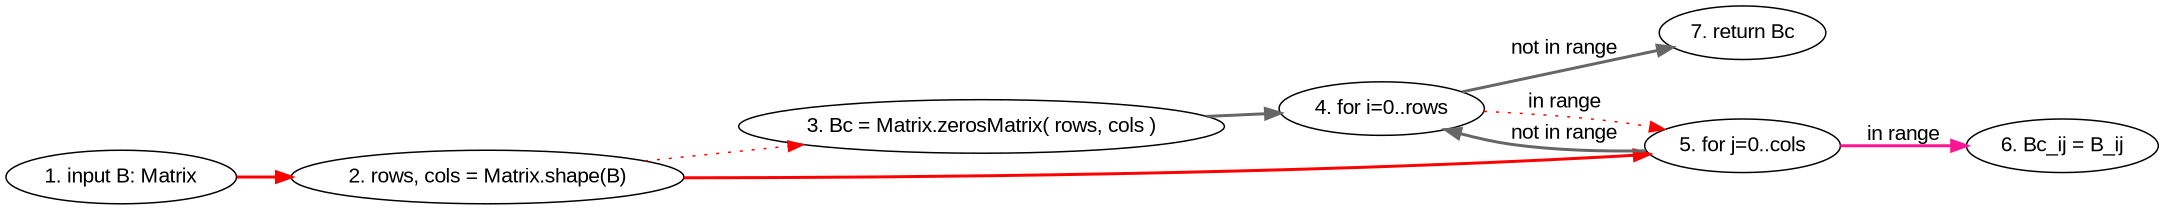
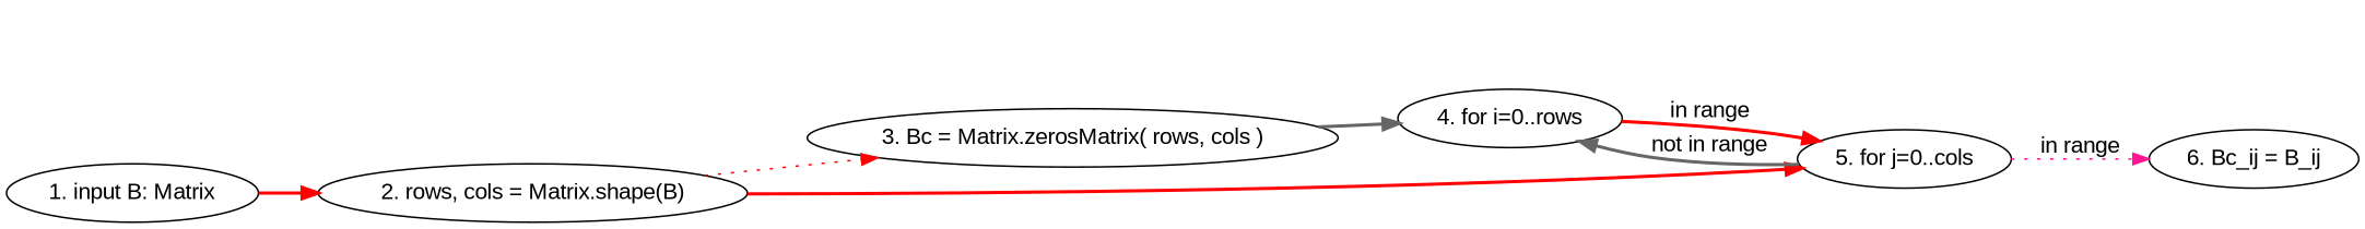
  digraph {
    fontname="Liberation Sans"
    rankdir=LR
    node [fontname="Liberation Sans"]
    edge [color=red fontname="Liberation Sans" style=bold]
    n1 [label="1. input B: Matrix"]
    n2 [label="2. rows, cols = Matrix.shape(B)"]
    n3 [label="3. Bc = Matrix.zerosMatrix( rows, cols )"]
    n4 [label="5. for j=0..cols"]
    n5 [label="4. for i=0..rows"]
-   n6 [label="7. return Bc"]
    n7 [label="6. Bc_ij = B_ij"]
    n1 -> n2
    n2 -> n3 [style=dotted]
    n2 -> n4
    n3 -> n5 [color=gray40]
    n4 -> n5 [color=gray40 label="not in range"]
-   n4 -> n7 [color=deeppink label="in range"]
-   n5 -> n4 [label="in range" style=dotted]
-   n5 -> n6 [color=gray40 label="not in range"]
+   n4 -> n7 [color=deeppink label="in range" style=dotted]
+   n5 -> n4 [label="in range"]
  }
